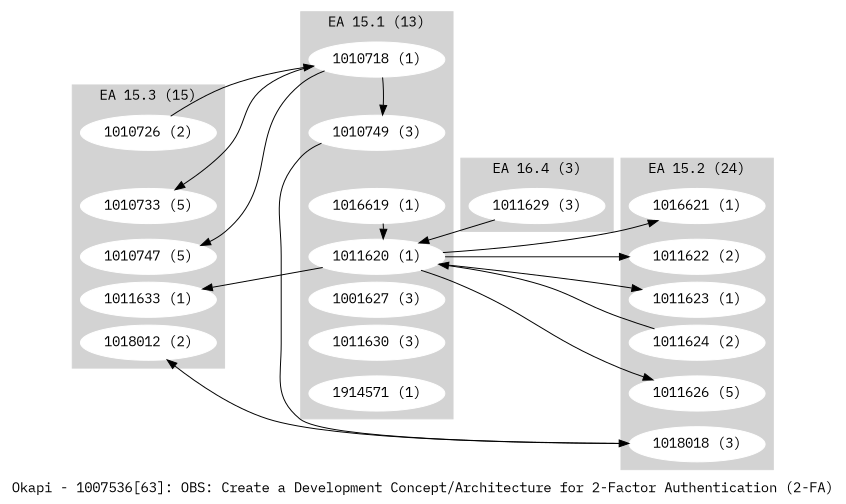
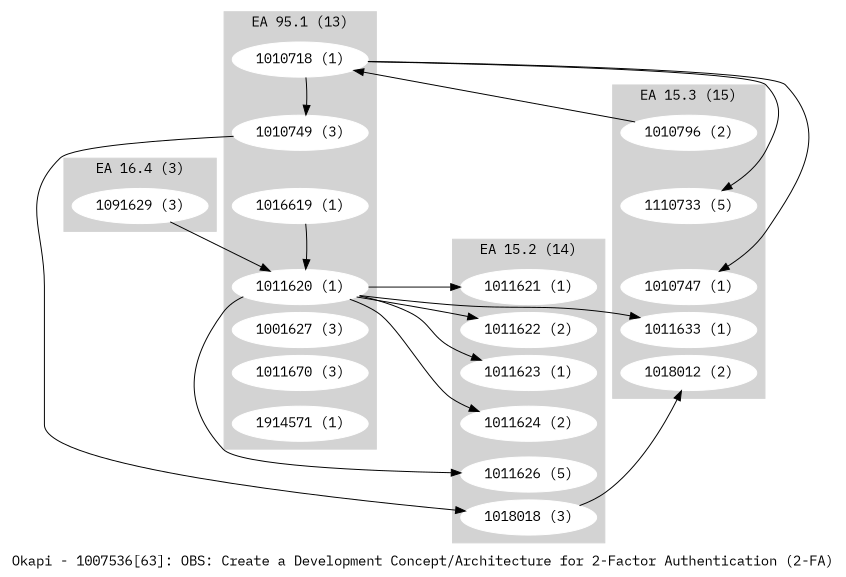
  digraph {
    fontname="IBM Plex Mono"
    label="Okapi - 1007536[63]: OBS: Create a Development Concept/Architecture for 2-Factor Authentication (2-FA)"
    ranksep=.1
    node [color=white fontname="IBM Plex Mono" style=filled]
    edge [fontname="IBM Plex Mono" style=invis]
    "1010718 (1)"
    "1010749 (3)"
    n3 [label="1016619 (1)"]
    "1011620 (1)"
    n5 [label="1001627 (3)"]
-   "1011630 (3)"
+   "1011630 (3)" [label="1011670 (3)"]
    n7 [label="1914571 (1)"]
-   "1011621 (1)" [label="1016621 (1)"]
+   "1011621 (1)"
    "1011622 (2)"
    "1011623 (1)"
    "1011624 (2)"
    "1011626 (5)"
    "1018018 (3)"
-   "1010726 (2)"
-   "1010733 (5)"
-   "1010747 (5)"
+   "1010726 (2)" [label="1010796 (2)"]
+   "1010733 (5)" [label="1110733 (5)"]
+   "1010747 (5)" [label="1010747 (1)"]
    "1011633 (1)"
    n18 [label="1018012 (2)"]
-   "1011629 (3)"
+   "1011629 (3)" [label="1091629 (3)"]
    subgraph cluster_1 {
      color=lightgrey
-     label="EA 15.1 (13)"
+     label="EA 95.1 (13)"
      style=filled
      "1010718 (1)"
      "1010749 (3)"
      n3
      "1011620 (1)"
      n5
      "1011630 (3)"
      n7
    }
    subgraph cluster_2 {
      color=lightgrey
-     label="EA 15.2 (24)"
+     label="EA 15.2 (14)"
      style=filled
      "1011621 (1)"
      "1011622 (2)"
      "1011623 (1)"
      "1011624 (2)"
      "1011626 (5)"
      "1018018 (3)"
    }
    subgraph cluster_3 {
      color=lightgrey
      label="EA 15.3 (15)"
      style=filled
      "1010726 (2)"
      "1010733 (5)"
      "1010747 (5)"
      "1011633 (1)"
      n18
    }
    subgraph cluster_4 {
      color=lightgrey
      label="EA 16.4 (3)"
      style=filled
      "1011629 (3)"
    }
    "1010718 (1)" -> "1010749 (3)"
    "1010718 (1)" -> "1010749 (3)" [style=""]
    "1010718 (1)" -> "1010733 (5)" [style=""]
    "1010718 (1)" -> "1010747 (5)" [style=""]
    "1010749 (3)" -> n3
    "1010749 (3)" -> "1018018 (3)" [style=""]
    n3 -> "1011620 (1)"
    n3 -> "1011620 (1)" [style=""]
    "1011620 (1)" -> n5
    "1011620 (1)" -> "1011621 (1)" [style=""]
    "1011620 (1)" -> "1011622 (2)" [style=""]
    "1011620 (1)" -> "1011623 (1)" [style=""]
-   "1011624 (2)" -> "1011620 (1)" [style=""]
+   "1011620 (1)" -> "1011624 (2)" [style=""]
    "1011620 (1)" -> "1011626 (5)" [style=""]
    "1011620 (1)" -> "1011633 (1)" [style=""]
    n5 -> "1011630 (3)"
    "1011630 (3)" -> n7
    "1011621 (1)" -> "1011622 (2)"
    "1011622 (2)" -> "1011623 (1)"
    "1011623 (1)" -> "1011624 (2)"
    "1011624 (2)" -> "1011626 (5)"
    "1011626 (5)" -> "1018018 (3)"
    "1018018 (3)" -> n18 [style=""]
    "1010726 (2)" -> "1010718 (1)" [style=""]
    "1010726 (2)" -> "1010733 (5)"
    "1010733 (5)" -> "1010747 (5)"
    "1010747 (5)" -> "1011633 (1)"
    "1011633 (1)" -> n18
    "1011629 (3)" -> "1011620 (1)" [style=""]
  }
